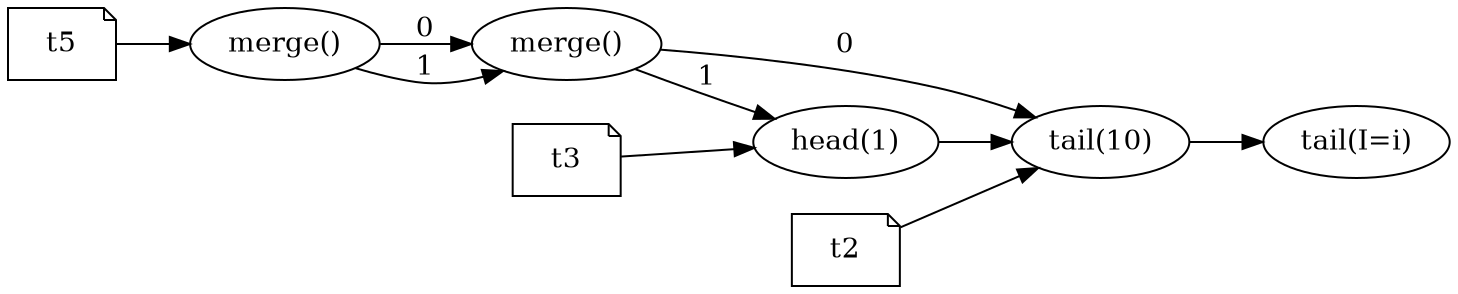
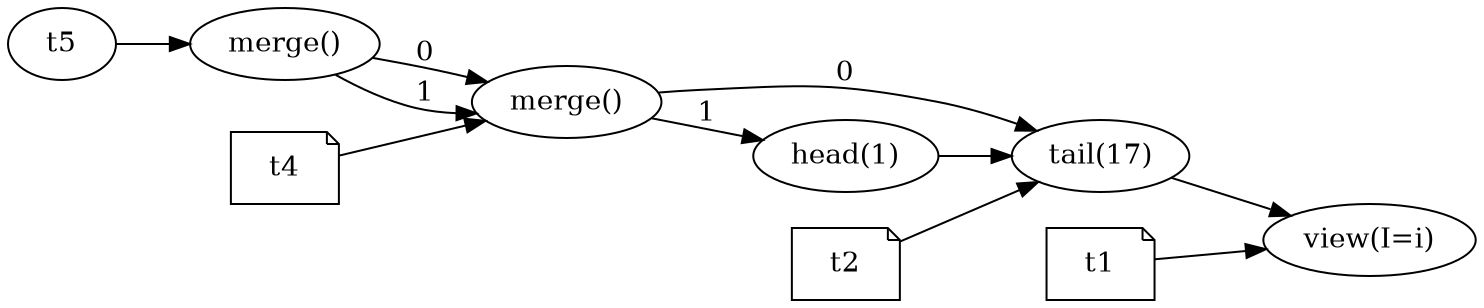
  digraph {
    rankdir=LR
-   n1 [label="tail(I=i)"]
-   n2 [label="tail(10)"]
+   n1 [label="view(I=i)"]
+   n2 [label="tail(17)"]
    n3 [label="head(1)"]
    n4 [label="merge()"]
    n5 [label="merge()"]
+   t1 [shape=note]
    t2 [shape=note]
-   t3 [shape=note]
-   t5 [shape=note]
+   t4 [shape=note]
+   t5 [shape=ellipse]
    n2 -> n1
    n3 -> n2
    n4 -> n2 [label=0]
    n4 -> n3 [label=1]
    n5 -> n4 [label=0]
    n5 -> n4 [label=1]
+   t1 -> n1
    t2 -> n2
-   t3 -> n3
+   t4 -> n4
    t5 -> n5
  }
